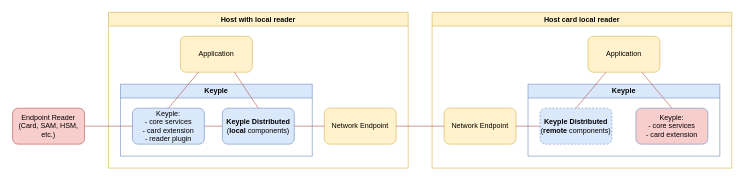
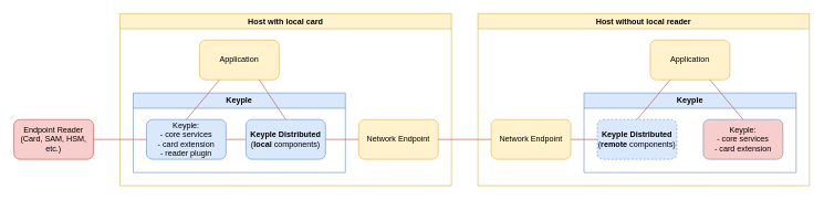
  <mxCell id="0" />
  <mxCell id="1" parent="0" />
- <mxCell id="2" value="Host with local reader" style="swimlane;whiteSpace=wrap;html=1;fillColor=#fff2cc;strokeColor=#d6b656;startSize=23;" parent="1" vertex="1"><mxGeometry x="180" y="20" width="500" height="260" as="geometry" /></mxCell>
+ <mxCell id="2" value="Host with local card" style="swimlane;whiteSpace=wrap;html=1;fillColor=#fff2cc;strokeColor=#d6b656;startSize=23;" parent="1" vertex="1"><mxGeometry x="180" y="20" width="500" height="260" as="geometry" /></mxCell>
  <mxCell id="3" value="Application" style="rounded=1;whiteSpace=wrap;html=1;fillColor=#fff2cc;strokeColor=#d6b656;" parent="2" vertex="1"><mxGeometry x="120" y="40" width="120" height="60" as="geometry" /></mxCell>
  <mxCell id="4" value="Keyple" style="swimlane;whiteSpace=wrap;html=1;swimlaneFillColor=none;fillColor=#dae8fc;strokeColor=#6c8ebf;" parent="2" vertex="1"><mxGeometry x="20" y="120" width="320" height="120" as="geometry" /></mxCell>
  <mxCell id="5" style="edgeStyle=none;rounded=0;orthogonalLoop=1;jettySize=auto;html=1;exitX=1;exitY=0.5;exitDx=0;exitDy=0;entryX=0;entryY=0.5;entryDx=0;entryDy=0;strokeWidth=1;endArrow=none;endFill=0;fillColor=#f8cecc;strokeColor=#b85450;" parent="4" source="6" target="7" edge="1"><mxGeometry relative="1" as="geometry" /></mxCell>
  <mxCell id="6" value="Keyple:&lt;br&gt;- core services&lt;br&gt;- card extension&lt;br&gt;- reader plugin" style="rounded=1;whiteSpace=wrap;html=1;fillColor=#dae8fc;strokeColor=#6c8ebf;" parent="4" vertex="1"><mxGeometry x="20" y="40" width="120" height="60" as="geometry" /></mxCell>
  <mxCell id="7" value="&lt;b&gt;Keyple Distributed&lt;/b&gt;&lt;br&gt;(&lt;b&gt;local&lt;/b&gt; components)" style="rounded=1;whiteSpace=wrap;html=1;fillColor=#dae8fc;strokeColor=#6c8ebf;" parent="4" vertex="1"><mxGeometry x="170" y="40" width="120" height="60" as="geometry" /></mxCell>
  <mxCell id="8" value="Network Endpoint" style="rounded=1;whiteSpace=wrap;html=1;fillColor=#fff2cc;strokeColor=#d6b656;" parent="2" vertex="1"><mxGeometry x="360" y="160" width="120" height="60" as="geometry" /></mxCell>
  <mxCell id="9" style="rounded=0;orthogonalLoop=1;jettySize=auto;html=1;exitX=0.5;exitY=0;exitDx=0;exitDy=0;entryX=0.25;entryY=1;entryDx=0;entryDy=0;strokeWidth=1;endArrow=none;endFill=0;fillColor=#f8cecc;strokeColor=#b85450;" parent="2" source="6" target="3" edge="1"><mxGeometry relative="1" as="geometry" /></mxCell>
  <mxCell id="10" style="edgeStyle=none;rounded=0;orthogonalLoop=1;jettySize=auto;html=1;exitX=0.75;exitY=1;exitDx=0;exitDy=0;entryX=0.5;entryY=0;entryDx=0;entryDy=0;strokeWidth=1;endArrow=none;endFill=0;fillColor=#f8cecc;strokeColor=#b85450;" parent="2" source="3" target="7" edge="1"><mxGeometry relative="1" as="geometry" /></mxCell>
  <mxCell id="11" style="edgeStyle=none;rounded=0;orthogonalLoop=1;jettySize=auto;html=1;exitX=1;exitY=0.5;exitDx=0;exitDy=0;entryX=0;entryY=0.5;entryDx=0;entryDy=0;strokeWidth=1;endArrow=none;endFill=0;fillColor=#f8cecc;strokeColor=#b85450;" parent="2" source="7" target="8" edge="1"><mxGeometry relative="1" as="geometry" /></mxCell>
  <mxCell id="12" value="Endpoint Reader&lt;br&gt;(Card, SAM, HSM, etc.)" style="rounded=1;whiteSpace=wrap;html=1;fillColor=#f8cecc;strokeColor=#b85450;" parent="1" vertex="1"><mxGeometry x="20" y="180" width="120" height="60" as="geometry" /></mxCell>
- <mxCell id="13" value="Host card local reader" style="swimlane;whiteSpace=wrap;html=1;startSize=23;fillColor=#fff2cc;strokeColor=#d6b656;" parent="1" vertex="1"><mxGeometry x="720" y="20" width="500" height="260" as="geometry" /></mxCell>
+ <mxCell id="13" value="Host without local reader" style="swimlane;whiteSpace=wrap;html=1;startSize=23;fillColor=#fff2cc;strokeColor=#d6b656;" parent="1" vertex="1"><mxGeometry x="720" y="20" width="500" height="260" as="geometry" /></mxCell>
  <mxCell id="14" value="Application" style="rounded=1;whiteSpace=wrap;html=1;fillColor=#fff2cc;strokeColor=#d6b656;" parent="13" vertex="1"><mxGeometry x="260" y="40" width="120" height="60" as="geometry" /></mxCell>
  <mxCell id="15" value="Keyple" style="swimlane;whiteSpace=wrap;html=1;fillColor=#dae8fc;strokeColor=#6c8ebf;" parent="13" vertex="1"><mxGeometry x="160" y="120" width="320" height="120" as="geometry" /></mxCell>
  <mxCell id="16" value="Keyple:&lt;br&gt;- core services&lt;br&gt;- card extension" style="rounded=1;whiteSpace=wrap;html=1;fillColor=#f8cecc;strokeColor=#6c8ebf;" parent="15" vertex="1"><mxGeometry x="180" y="40" width="120" height="60" as="geometry" /></mxCell>
  <mxCell id="17" value="&lt;b&gt;Keyple Distributed&lt;/b&gt;&lt;br&gt;(&lt;b&gt;remote&lt;/b&gt; components)" style="rounded=1;whiteSpace=wrap;html=1;fillColor=#dae8fc;strokeColor=#6c8ebf;dashed=1;" parent="15" vertex="1"><mxGeometry x="20" y="40" width="120" height="60" as="geometry" /></mxCell>
  <mxCell id="18" value="Network Endpoint" style="rounded=1;whiteSpace=wrap;html=1;fillColor=#fff2cc;strokeColor=#d6b656;" parent="13" vertex="1"><mxGeometry x="20" y="160" width="120" height="60" as="geometry" /></mxCell>
  <mxCell id="19" style="edgeStyle=none;rounded=0;orthogonalLoop=1;jettySize=auto;html=1;exitX=0.5;exitY=0;exitDx=0;exitDy=0;entryX=0.25;entryY=1;entryDx=0;entryDy=0;strokeWidth=1;endArrow=none;endFill=0;fillColor=#f8cecc;strokeColor=#b85450;" parent="13" source="17" target="14" edge="1"><mxGeometry relative="1" as="geometry" /></mxCell>
  <mxCell id="20" style="edgeStyle=none;rounded=0;orthogonalLoop=1;jettySize=auto;html=1;exitX=0.75;exitY=1;exitDx=0;exitDy=0;entryX=0.5;entryY=0;entryDx=0;entryDy=0;strokeWidth=1;endArrow=none;endFill=0;fillColor=#f8cecc;strokeColor=#b85450;" parent="13" source="14" target="16" edge="1"><mxGeometry relative="1" as="geometry" /></mxCell>
  <mxCell id="21" style="edgeStyle=none;rounded=0;orthogonalLoop=1;jettySize=auto;html=1;exitX=1;exitY=0.5;exitDx=0;exitDy=0;entryX=0;entryY=0.5;entryDx=0;entryDy=0;strokeWidth=1;endArrow=none;endFill=0;fillColor=#f8cecc;strokeColor=#b85450;" parent="13" source="18" target="17" edge="1"><mxGeometry relative="1" as="geometry" /></mxCell>
  <mxCell id="22" style="edgeStyle=orthogonalEdgeStyle;rounded=0;orthogonalLoop=1;jettySize=auto;html=1;exitX=0;exitY=0.5;exitDx=0;exitDy=0;entryX=1;entryY=0.5;entryDx=0;entryDy=0;endArrow=none;endFill=0;fillColor=#f8cecc;strokeColor=#b85450;strokeWidth=1;" parent="1" source="6" target="12" edge="1"><mxGeometry relative="1" as="geometry" /></mxCell>
  <mxCell id="23" style="edgeStyle=none;rounded=0;orthogonalLoop=1;jettySize=auto;html=1;exitX=1;exitY=0.5;exitDx=0;exitDy=0;entryX=0;entryY=0.5;entryDx=0;entryDy=0;strokeWidth=1;endArrow=none;endFill=0;fillColor=#f8cecc;strokeColor=#b85450;" parent="1" source="8" target="18" edge="1"><mxGeometry relative="1" as="geometry" /></mxCell>
